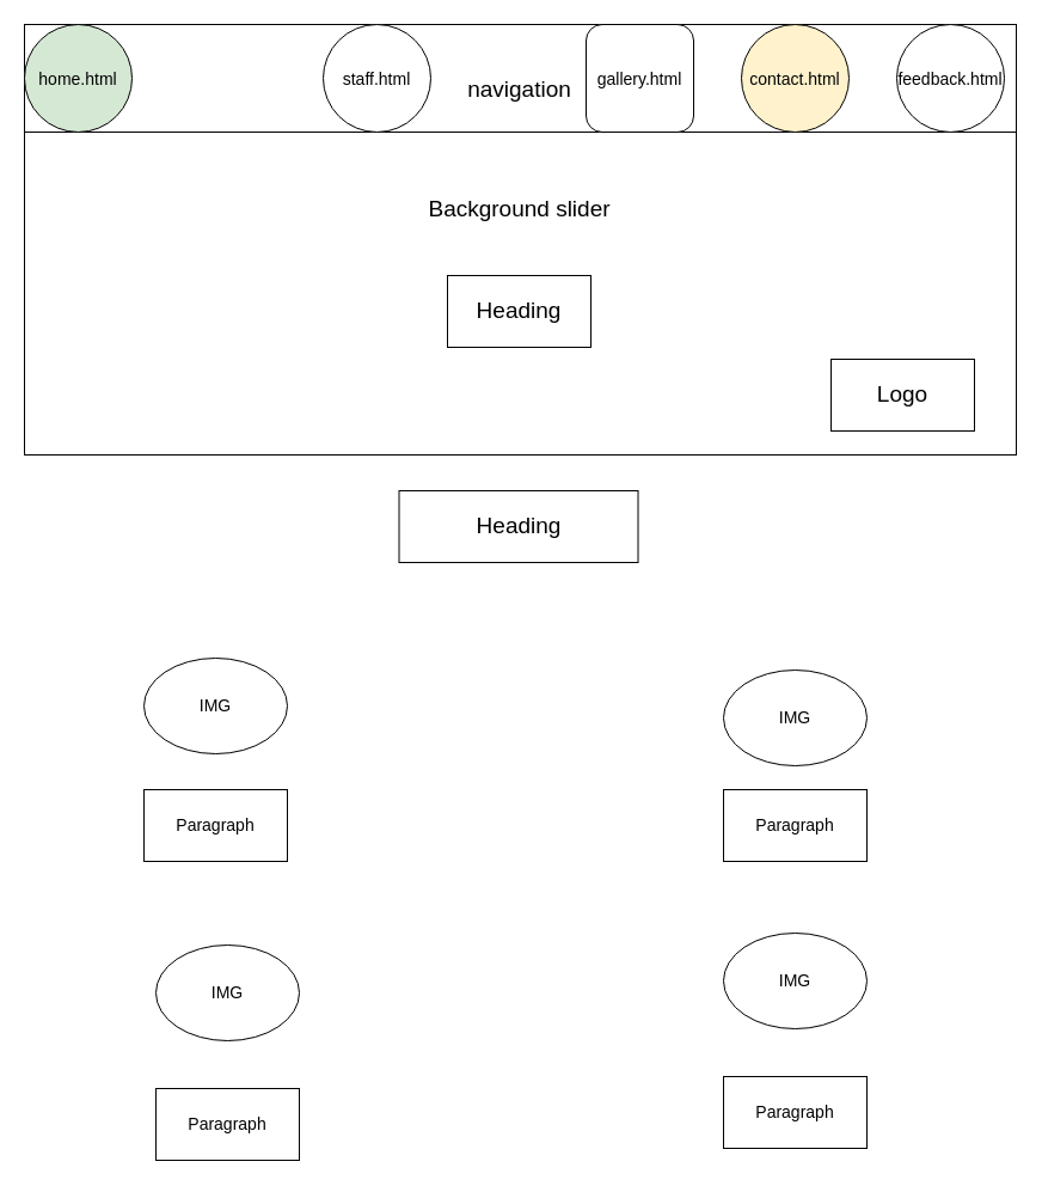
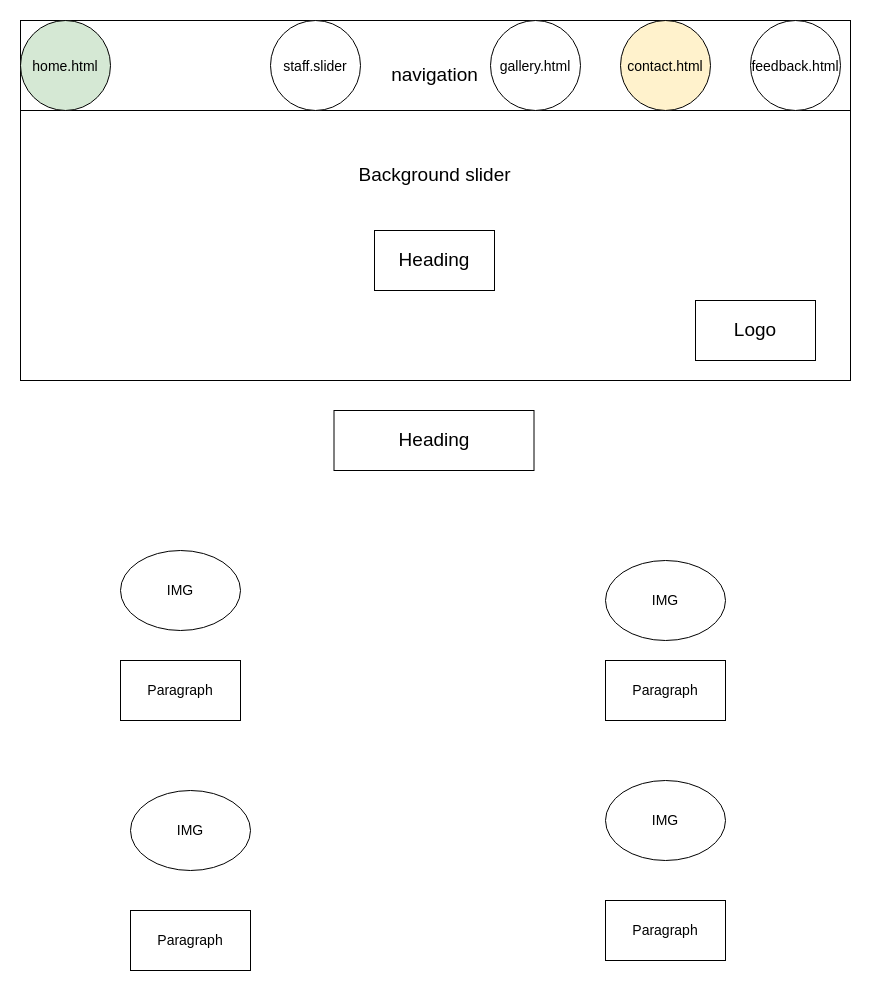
  <mxCell id="0" />
  <mxCell id="1" parent="0" />
  <mxCell id="2" value="" style="rounded=0;whiteSpace=wrap;html=1;" vertex="1" parent="1"><mxGeometry x="20" y="20" width="830" height="90" as="geometry" /></mxCell>
  <mxCell id="3" value="" style="rounded=0;whiteSpace=wrap;html=1;fontSize=19;" vertex="1" parent="1"><mxGeometry x="20" y="110" width="830" height="270" as="geometry" /></mxCell>
  <mxCell id="4" value="Heading" style="rounded=0;whiteSpace=wrap;html=1;fontSize=19;" vertex="1" parent="1"><mxGeometry x="374" y="230" width="120" height="60" as="geometry" /></mxCell>
  <mxCell id="5" value="Background slider" style="text;html=1;resizable=0;autosize=1;align=center;verticalAlign=middle;points=[];fillColor=none;strokeColor=none;rounded=0;fontSize=19;" vertex="1" parent="1"><mxGeometry x="349" y="160" width="170" height="30" as="geometry" /></mxCell>
  <mxCell id="6" value="Logo" style="rounded=0;whiteSpace=wrap;html=1;fontSize=19;" vertex="1" parent="1"><mxGeometry x="695" y="300" width="120" height="60" as="geometry" /></mxCell>
  <mxCell id="7" value="&lt;font style=&quot;font-size: 14px&quot;&gt;home.html&lt;/font&gt;" style="ellipse;whiteSpace=wrap;html=1;aspect=fixed;fontSize=19;fillColor=#d5e8d4;" vertex="1" parent="1"><mxGeometry x="20" y="20" width="90" height="90" as="geometry" /></mxCell>
  <mxCell id="8" value="Heading" style="rounded=0;whiteSpace=wrap;html=1;fontSize=19;" vertex="1" parent="1"><mxGeometry x="333.5" y="410" width="200" height="60" as="geometry" /></mxCell>
  <mxCell id="9" value="navigation" style="text;html=1;resizable=0;autosize=1;align=center;verticalAlign=middle;points=[];fillColor=none;strokeColor=none;rounded=0;fontSize=19;" vertex="1" parent="1"><mxGeometry x="383.5" y="60" width="100" height="30" as="geometry" /></mxCell>
- <mxCell id="10" value="&lt;font style=&quot;font-size: 14px&quot;&gt;staff.html&lt;/font&gt;" style="ellipse;whiteSpace=wrap;html=1;aspect=fixed;fontSize=19;" vertex="1" parent="1"><mxGeometry x="270" y="20" width="90" height="90" as="geometry" /></mxCell>
- <mxCell id="11" value="&lt;font style=&quot;font-size: 14px&quot;&gt;gallery.html&lt;/font&gt;" style="whiteSpace=wrap;html=1;aspect=fixed;fontSize=19;rounded=1;" vertex="1" parent="1"><mxGeometry x="490" y="20" width="90" height="90" as="geometry" /></mxCell>
+ <mxCell id="10" value="&lt;font style=&quot;font-size: 14px&quot;&gt;staff.slider&lt;/font&gt;" style="ellipse;whiteSpace=wrap;html=1;aspect=fixed;fontSize=19;" vertex="1" parent="1"><mxGeometry x="270" y="20" width="90" height="90" as="geometry" /></mxCell>
+ <mxCell id="11" value="&lt;font style=&quot;font-size: 14px&quot;&gt;gallery.html&lt;/font&gt;" style="ellipse;whiteSpace=wrap;html=1;aspect=fixed;fontSize=19;" vertex="1" parent="1"><mxGeometry x="490" y="20" width="90" height="90" as="geometry" /></mxCell>
  <mxCell id="12" value="&lt;font style=&quot;font-size: 14px&quot;&gt;contact.html&lt;/font&gt;" style="ellipse;whiteSpace=wrap;html=1;aspect=fixed;fontSize=19;fillColor=#fff2cc;" vertex="1" parent="1"><mxGeometry x="620" y="20" width="90" height="90" as="geometry" /></mxCell>
  <mxCell id="13" value="&lt;font style=&quot;font-size: 14px&quot;&gt;feedback.html&lt;/font&gt;" style="ellipse;whiteSpace=wrap;html=1;aspect=fixed;fontSize=19;" vertex="1" parent="1"><mxGeometry x="750" y="20" width="90" height="90" as="geometry" /></mxCell>
  <mxCell id="14" value="IMG" style="ellipse;whiteSpace=wrap;html=1;fontSize=14;" vertex="1" parent="1"><mxGeometry x="120" y="550" width="120" height="80" as="geometry" /></mxCell>
  <mxCell id="15" value="IMG" style="ellipse;whiteSpace=wrap;html=1;fontSize=14;" vertex="1" parent="1"><mxGeometry x="605" y="560" width="120" height="80" as="geometry" /></mxCell>
  <mxCell id="16" value="IMG" style="ellipse;whiteSpace=wrap;html=1;fontSize=14;" vertex="1" parent="1"><mxGeometry x="130" y="790" width="120" height="80" as="geometry" /></mxCell>
  <mxCell id="17" value="Paragraph" style="rounded=0;whiteSpace=wrap;html=1;fontSize=14;" vertex="1" parent="1"><mxGeometry x="120" y="660" width="120" height="60" as="geometry" /></mxCell>
  <mxCell id="18" value="Paragraph" style="rounded=0;whiteSpace=wrap;html=1;fontSize=14;" vertex="1" parent="1"><mxGeometry x="605" y="660" width="120" height="60" as="geometry" /></mxCell>
  <mxCell id="19" value="Paragraph" style="rounded=0;whiteSpace=wrap;html=1;fontSize=14;" vertex="1" parent="1"><mxGeometry x="130" y="910" width="120" height="60" as="geometry" /></mxCell>
  <mxCell id="20" value="IMG" style="ellipse;whiteSpace=wrap;html=1;fontSize=14;" vertex="1" parent="1"><mxGeometry x="605" y="780" width="120" height="80" as="geometry" /></mxCell>
  <mxCell id="21" value="Paragraph" style="rounded=0;whiteSpace=wrap;html=1;fontSize=14;" vertex="1" parent="1"><mxGeometry x="605" y="900" width="120" height="60" as="geometry" /></mxCell>
